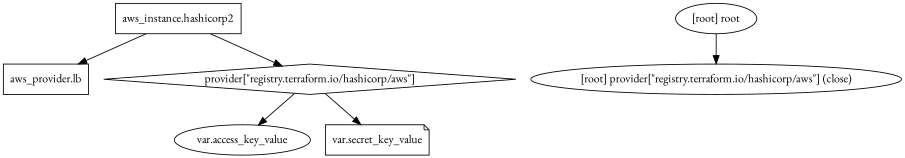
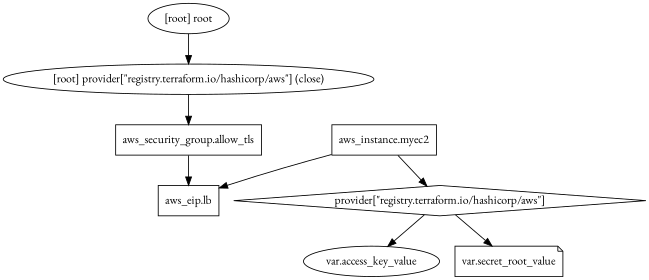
  digraph {
    compound=true
    fontname="EB Garamond"
    newrank=true
    node [fontname="EB Garamond" shape=box]
    edge [fontname="EB Garamond"]
-   n1 [label="aws_provider.lb"]
-   n2 [label="aws_instance.hashicorp2"]
+   n1 [label="aws_eip.lb"]
+   n2 [label="aws_instance.myec2"]
    n3 [label="provider[\"registry.terraform.io/hashicorp/aws\"]" shape=diamond]
+   n4 [label="aws_security_group.allow_tls"]
    n5 [label="var.access_key_value" shape=ellipse]
-   n6 [label="var.secret_key_value" shape=note]
+   n6 [label="var.secret_root_value" shape=note]
    "[root] provider[\"registry.terraform.io/hashicorp/aws\"] (close)" [shape=""]
    "[root] root" [shape=""]
    subgraph sub_1 {
      n1
      n2
      n3
+     n4
      n5
      n6
      "[root] provider[\"registry.terraform.io/hashicorp/aws\"] (close)"
      "[root] root"
    }
    n2 -> n1
    n2 -> n3
    n3 -> n5
    n3 -> n6
+   n4 -> n1
+   "[root] provider[\"registry.terraform.io/hashicorp/aws\"] (close)" -> n4
    "[root] root" -> "[root] provider[\"registry.terraform.io/hashicorp/aws\"] (close)"
  }
